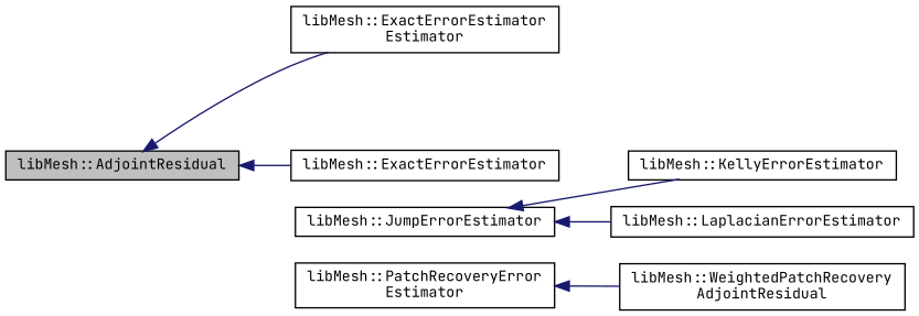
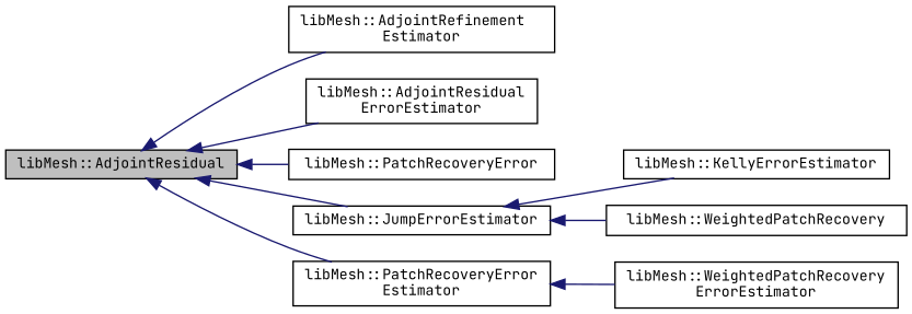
  digraph {
    fontname="JetBrains Mono"
    rankdir=LR
    node [color=black fillcolor=white fontname="JetBrains Mono" fontsize=10 shape=record style=filled]
    edge [color=midnightblue dir=back fontname="JetBrains Mono" fontsize=10 labelfontname=Helvetica labelfontsize=10 style=solid]
    n1 [fillcolor=grey75 fontcolor=black height=0.2 label="libMesh::AdjointResidual" width=0.4]
-   n2 [height=0.2 label="libMesh::ExactErrorEstimator\lEstimator" width=0.4]
-   n4 [height=0.2 label="libMesh::ExactErrorEstimator" width=0.4]
+   n2 [height=0.2 label="libMesh::AdjointRefinement\lEstimator" width=0.4]
+   n3 [height=0.2 label="libMesh::AdjointResidual\lErrorEstimator" width=0.4]
+   n4 [height=0.2 label="libMesh::PatchRecoveryError" width=0.4]
    n5 [height=0.2 label="libMesh::JumpErrorEstimator" width=0.4]
    n6 [height=0.2 label="libMesh::PatchRecoveryError\lEstimator" width=0.4]
    n7 [height=0.2 label="libMesh::KellyErrorEstimator" width=0.4]
-   n8 [height=0.2 label="libMesh::LaplacianErrorEstimator" width=0.4]
-   n9 [height=0.2 label="libMesh::WeightedPatchRecovery\lAdjointResidual" width=0.4]
+   n8 [height=0.2 label="libMesh::WeightedPatchRecovery" width=0.4]
+   n9 [height=0.2 label="libMesh::WeightedPatchRecovery\lErrorEstimator" width=0.4]
    n1 -> n2
+   n1 -> n3
    n1 -> n4
+   n1 -> n5
+   n1 -> n6
    n5 -> n7
    n5 -> n8
    n6 -> n9
  }
